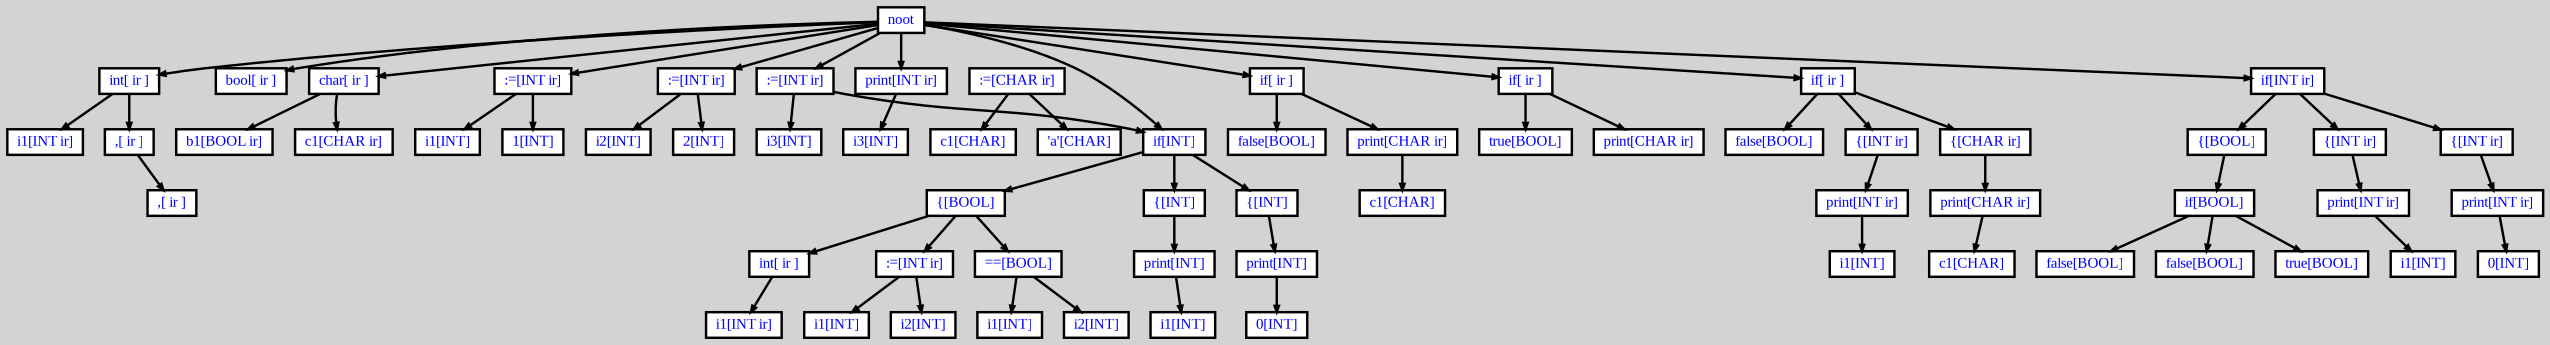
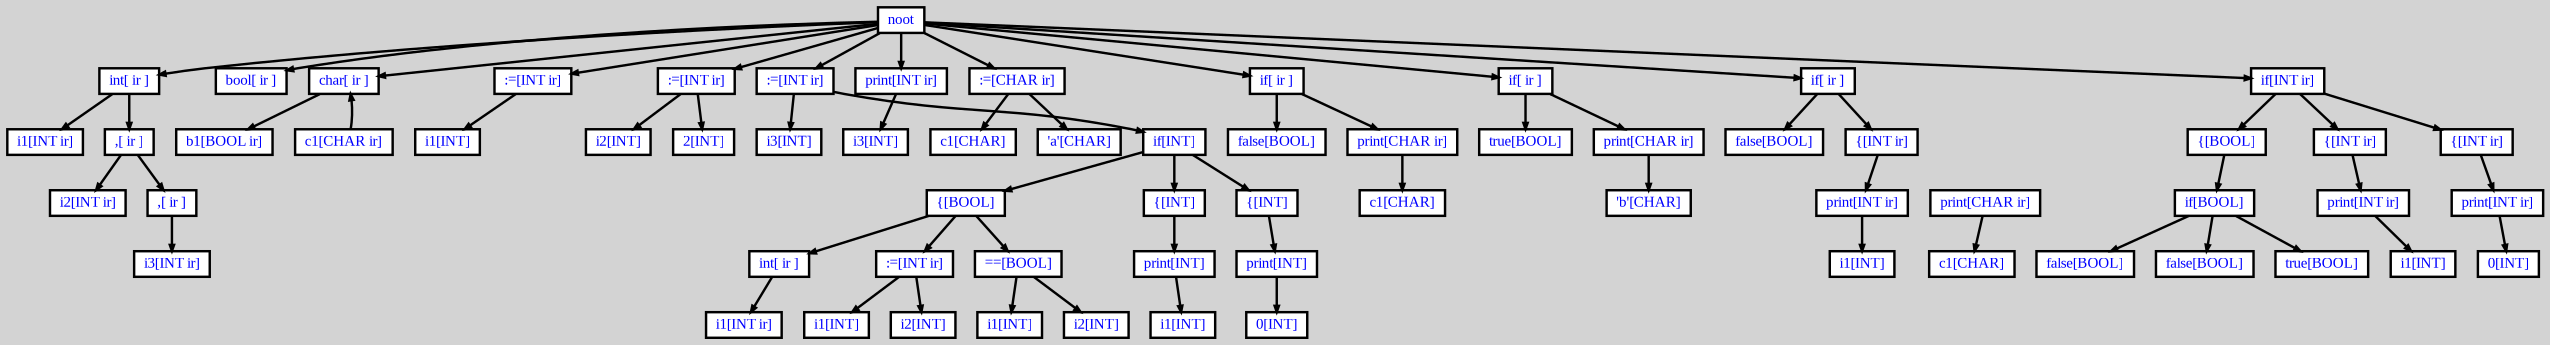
  digraph {
    bgcolor=lightgrey
    fontname="Liberation Serif"
    ordering=out
    ranksep=.4
    node [color=black fillcolor=white fixedsize=false fontcolor=blue fontname="Liberation Serif" fontsize=12 shape=box style="filled, solid, bold"]
    edge [arrowsize=.5 color=black fontname="Liberation Serif" style=bold]
    n1 [height=.25 label=noot width=.25]
    n2 [height=.25 label="int[ ir ]" width=.25]
    n3 [height=.25 label="bool[ ir ]" width=.25]
    n4 [height=.25 label="char[ ir ]" width=.25]
    n5 [height=.25 label=":=[INT ir]" width=.25]
    n6 [height=.25 label=":=[INT ir]" width=.25]
    n7 [height=.25 label=":=[INT ir]" width=.25]
    n8 [height=.25 label="print[INT ir]" width=.25]
    n9 [height=.25 label=":=[CHAR ir]" width=.25]
    n10 [height=.25 label="if[ ir ]" width=.25]
    n11 [height=.25 label="if[ ir ]" width=.25]
    n12 [height=.25 label="if[ ir ]" width=.25]
    n13 [height=.25 label="if[INT ir]" width=.25]
    n14 [height=.25 label="i1[INT ir]" width=.25]
    n15 [height=.25 label=",[ ir ]" width=.25]
    n16 [height=.25 label="b1[BOOL ir]" width=.25]
    n17 [height=.25 label="c1[CHAR ir]" width=.25]
    n18 [height=.25 label="i1[INT]" width=.25]
-   n19 [height=.25 label="1[INT]" width=.25]
    n20 [height=.25 label="i2[INT]" width=.25]
    n21 [height=.25 label="2[INT]" width=.25]
    n22 [height=.25 label="i3[INT]" width=.25]
    n23 [height=.25 label="if[INT]" width=.25]
    n24 [height=.25 label="i3[INT]" width=.25]
    n25 [height=.25 label="c1[CHAR]" width=.25]
    n26 [height=.25 label="'a'[CHAR]" width=.25]
    n27 [height=.25 label="false[BOOL]" width=.25]
    n28 [height=.25 label="print[CHAR ir]" width=.25]
    n29 [height=.25 label="true[BOOL]" width=.25]
    n30 [height=.25 label="print[CHAR ir]" width=.25]
    n31 [height=.25 label="false[BOOL]" width=.25]
    n32 [height=.25 label="{[INT ir]" width=.25]
-   n33 [height=.25 label="{[CHAR ir]" width=.25]
    n34 [height=.25 label="{[BOOL]" width=.25]
    n35 [height=.25 label="{[INT ir]" width=.25]
    n36 [height=.25 label="{[INT ir]" width=.25]
+   n37 [height=.25 label="i2[INT ir]" width=.25]
    n38 [height=.25 label=",[ ir ]" width=.25]
+   n39 [height=.25 label="i3[INT ir]" width=.25]
    n40 [height=.25 label="{[BOOL]" width=.25]
    n41 [height=.25 label="{[INT]" width=.25]
    n42 [height=.25 label="{[INT]" width=.25]
    n43 [height=.25 label="int[ ir ]" width=.25]
    n44 [height=.25 label=":=[INT ir]" width=.25]
    n45 [height=.25 label="==[BOOL]" width=.25]
    n46 [height=.25 label="print[INT]" width=.25]
    n47 [height=.25 label="print[INT]" width=.25]
    n48 [height=.25 label="i1[INT ir]" width=.25]
    n49 [height=.25 label="i1[INT]" width=.25]
    n50 [height=.25 label="i2[INT]" width=.25]
    n51 [height=.25 label="i1[INT]" width=.25]
    n52 [height=.25 label="i2[INT]" width=.25]
    n53 [height=.25 label="i1[INT]" width=.25]
    n54 [height=.25 label="0[INT]" width=.25]
    n55 [height=.25 label="c1[CHAR]" width=.25]
+   n56 [height=.25 label="'b'[CHAR]" width=.25]
    n57 [height=.25 label="print[INT ir]" width=.25]
    n58 [height=.25 label="print[CHAR ir]" width=.25]
    n59 [height=.25 label="i1[INT]" width=.25]
    n60 [height=.25 label="c1[CHAR]" width=.25]
    n61 [height=.25 label="if[BOOL]" width=.25]
    n62 [height=.25 label="print[INT ir]" width=.25]
    n63 [height=.25 label="print[INT ir]" width=.25]
    n64 [height=.25 label="false[BOOL]" width=.25]
    n65 [height=.25 label="false[BOOL]" width=.25]
    n66 [height=.25 label="true[BOOL]" width=.25]
    n67 [height=.25 label="i1[INT]" width=.25]
    n68 [height=.25 label="0[INT]" width=.25]
    n1 -> n2
    n1 -> n3
    n1 -> n4
    n1 -> n5
    n1 -> n6
    n1 -> n7
    n1 -> n8
-   n1 -> n23
+   n1 -> n9
    n1 -> n10
    n1 -> n11
    n1 -> n12
    n1 -> n13
    n2 -> n14
    n2 -> n15
    n4 -> n16
-   n4 -> n17
+   n17 -> n4
    n5 -> n18
-   n5 -> n19
    n6 -> n20
    n6 -> n21
    n7 -> n22
    n7 -> n23
    n8 -> n24
    n9 -> n25
    n9 -> n26
    n10 -> n27
    n10 -> n28
    n11 -> n29
    n11 -> n30
    n12 -> n31
    n12 -> n32
-   n12 -> n33
    n13 -> n34
    n13 -> n35
    n13 -> n36
+   n15 -> n37
    n15 -> n38
    n23 -> n40
    n23 -> n41
    n23 -> n42
    n28 -> n55
+   n30 -> n56
    n32 -> n57
-   n33 -> n58
    n34 -> n61
    n35 -> n62
    n36 -> n63
+   n38 -> n39
    n40 -> n43
    n40 -> n44
    n40 -> n45
    n41 -> n46
    n42 -> n47
    n43 -> n48
    n44 -> n49
    n44 -> n50
    n45 -> n51
    n45 -> n52
    n46 -> n53
    n47 -> n54
    n57 -> n59
    n58 -> n60
    n61 -> n64
    n61 -> n65
    n61 -> n66
    n62 -> n67
    n63 -> n68
  }
